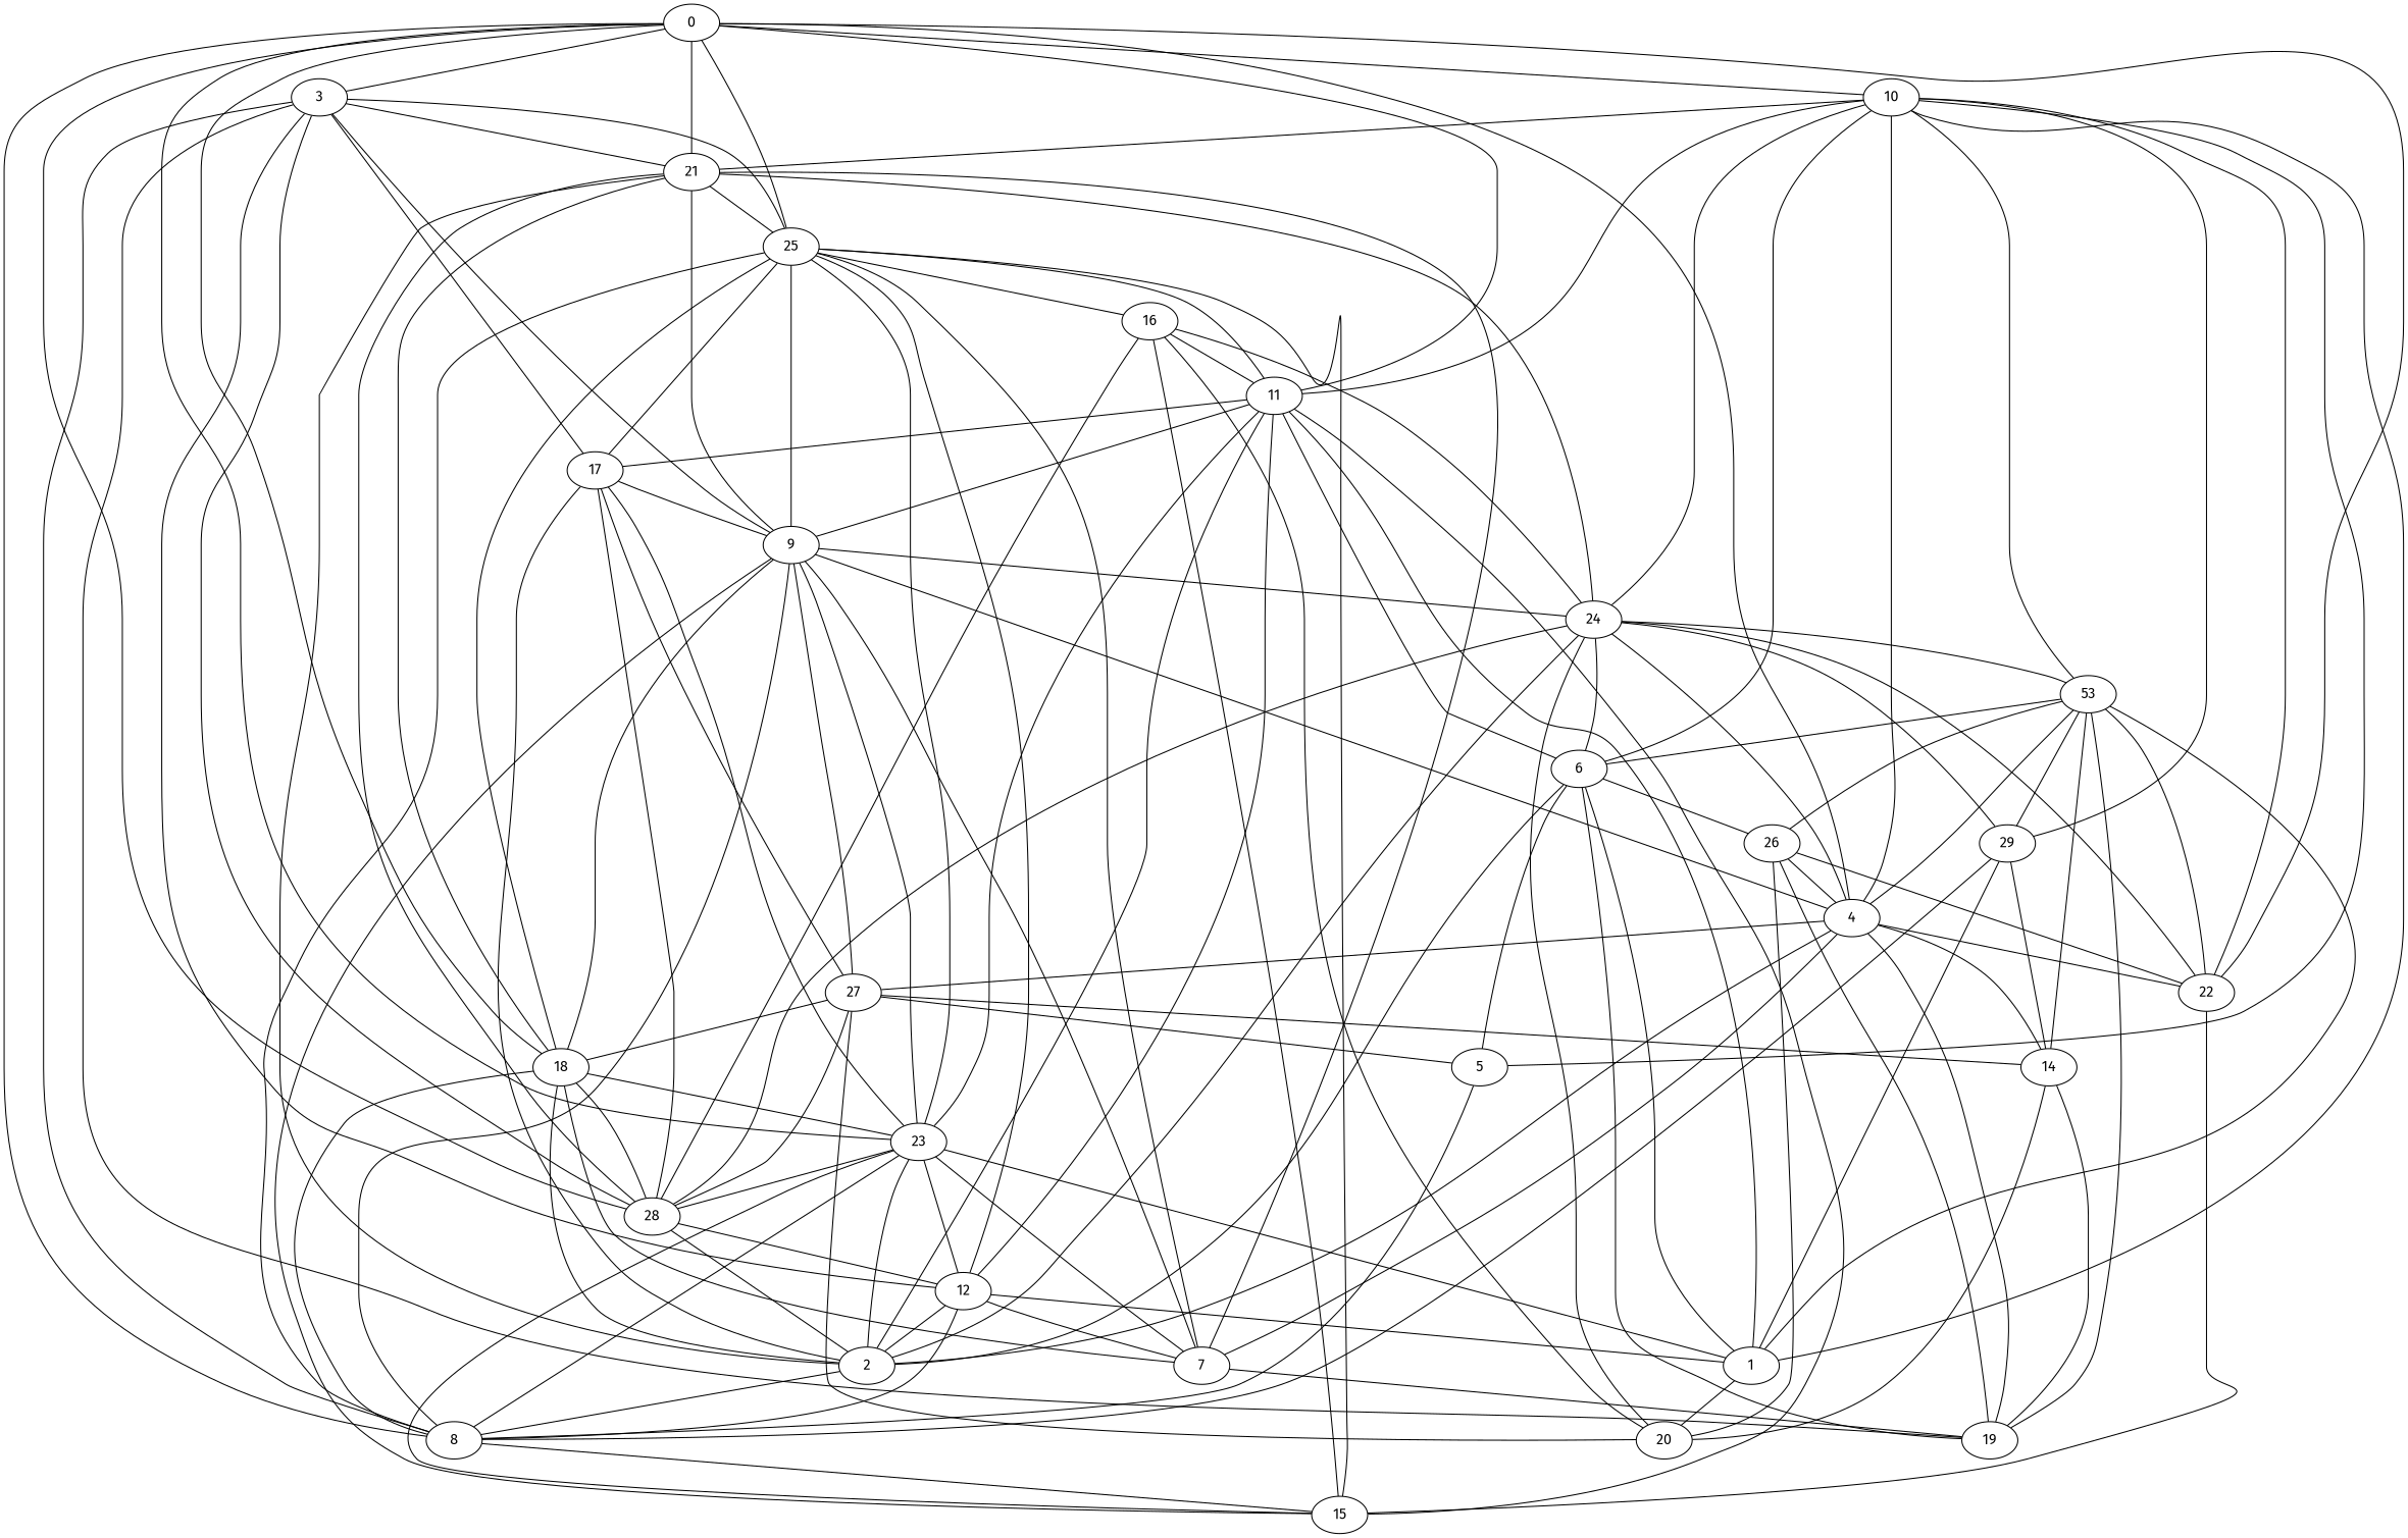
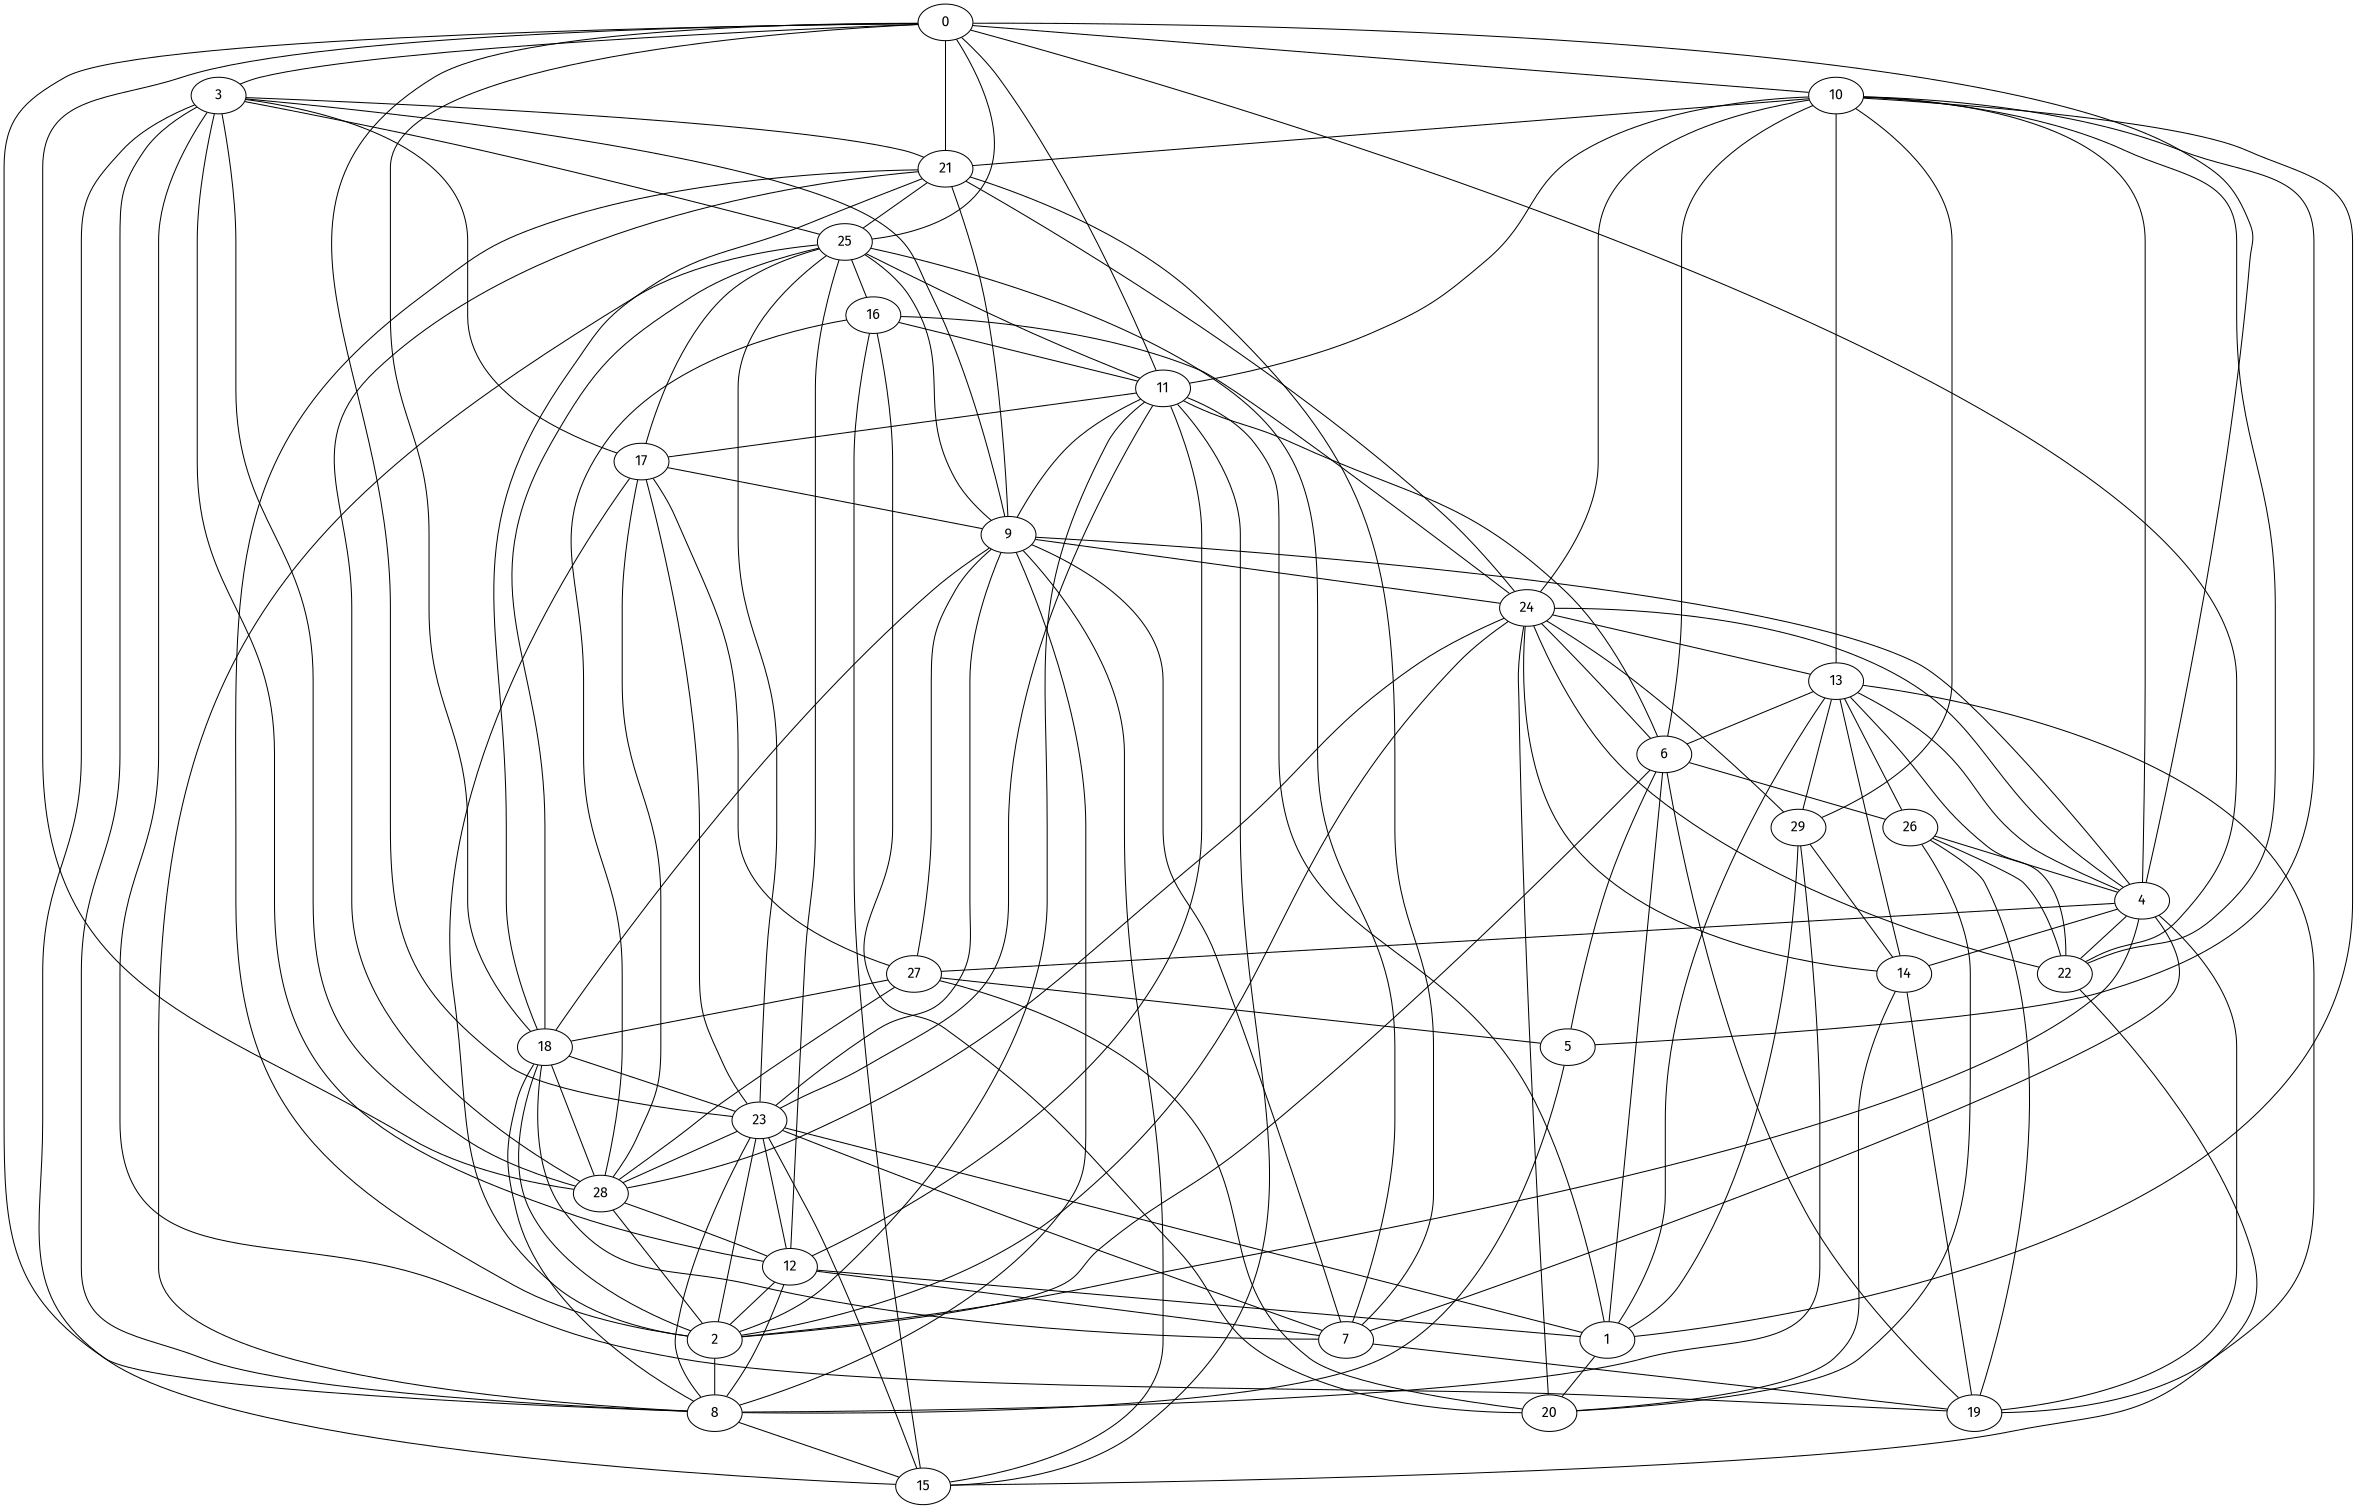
  graph {
    fontname="Fira Sans"
    node [block=0 fontname="Fira Sans"]
    edge [fontname="Fira Sans"]
    0
    3
    4 [block=1]
    10 [block=1]
    11
    18
    21
    22 [block=1]
    23
    25
    28
    8
    9
    12
    15
    19 [block=1]
-   13 [block=1 label=53]
+   13 [block=1]
    24 [block=1]
    7
    14 [block=1]
    27 [block=1]
    1 [block=1]
    6 [block=1]
    5 [block=1]
    29 [block=1]
    17
    2
    26 [block=1]
    16
    20 [block=1]
    0 -- 3
    0 -- 4
    0 -- 10
    0 -- 11
    0 -- 18
    0 -- 21
    0 -- 22
    0 -- 23
    0 -- 25
    0 -- 28
    3 -- 21
    3 -- 25
    3 -- 28
    3 -- 8
    3 -- 9
    3 -- 12
-   25 -- 15
+   3 -- 15
    3 -- 19
    4 -- 22
    4 -- 9
    4 -- 19
    4 -- 13
    4 -- 24
    4 -- 7
    4 -- 14
    4 -- 27
    10 -- 4
    10 -- 11
    10 -- 21
    10 -- 22
    10 -- 13
    10 -- 24
    10 -- 1
    10 -- 6
    10 -- 5
    10 -- 29
    11 -- 15
    11 -- 17
    11 -- 2
    18 -- 21
    18 -- 23
    18 -- 25
    18 -- 9
    21 -- 25
    21 -- 28
    21 -- 9
    21 -- 24
    22 -- 15
    22 -- 13
    22 -- 24
    22 -- 26
    23 -- 11
    23 -- 25
    23 -- 28
    23 -- 9
    23 -- 15
    23 -- 7
    23 -- 1
    23 -- 17
    25 -- 11
    25 -- 9
    25 -- 12
    25 -- 17
    25 -- 16
    28 -- 18
    28 -- 12
    28 -- 24
    8 -- 0
    8 -- 18
    8 -- 23
    8 -- 25
    8 -- 15
    9 -- 11
    9 -- 8
    9 -- 15
    9 -- 24
    12 -- 11
    12 -- 23
    12 -- 8
    12 -- 7
    12 -- 1
    12 -- 2
    19 -- 13
    19 -- 6
    19 -- 26
    13 -- 6
    13 -- 29
    24 -- 13
    24 -- 29
    7 -- 18
    7 -- 21
    7 -- 25
    7 -- 9
    7 -- 19
    14 -- 19
    14 -- 13
    14 -- 20
    27 -- 18
    27 -- 28
    27 -- 9
-   27 -- 14
+   24 -- 14
    27 -- 5
    27 -- 17
    1 -- 11
    1 -- 13
    1 -- 6
    1 -- 20
    6 -- 11
    6 -- 24
    6 -- 5
    6 -- 26
    5 -- 8
    29 -- 8
    29 -- 14
    29 -- 1
    17 -- 3
    17 -- 28
    17 -- 9
    2 -- 4
    2 -- 18
    2 -- 21
    2 -- 23
    2 -- 28
    2 -- 8
    2 -- 24
    2 -- 6
    2 -- 17
    26 -- 4
    26 -- 13
    16 -- 11
    16 -- 28
    16 -- 15
    16 -- 24
    16 -- 20
    20 -- 24
    20 -- 27
    20 -- 26
  }
